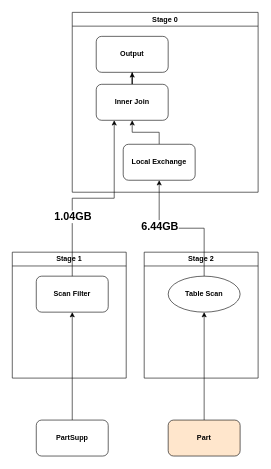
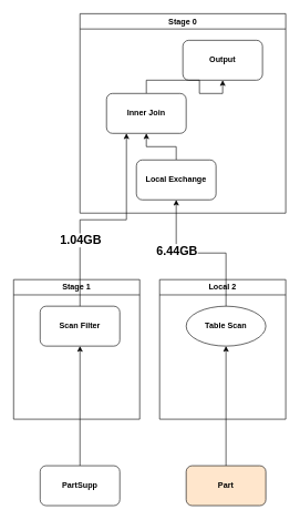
  <mxCell id="0" />
  <mxCell id="1" parent="0" />
  <mxCell id="2" value="Stage 0" style="swimlane;whiteSpace=wrap;html=1;" parent="1" vertex="1"><mxGeometry x="120" y="20" width="310" height="300" as="geometry" /></mxCell>
- <mxCell id="3" value="&lt;b&gt;Output&lt;/b&gt;" style="rounded=1;whiteSpace=wrap;html=1;" parent="2" vertex="1"><mxGeometry x="40" y="40" width="120" height="60" as="geometry" /></mxCell>
+ <mxCell id="3" value="&lt;b&gt;Output&lt;/b&gt;" style="rounded=1;whiteSpace=wrap;html=1;" parent="2" vertex="1"><mxGeometry x="155" y="40" width="120" height="60" as="geometry" /></mxCell>
  <mxCell id="4" style="edgeStyle=orthogonalEdgeStyle;rounded=0;orthogonalLoop=1;jettySize=auto;html=1;" parent="2" source="5" target="3" edge="1"><mxGeometry relative="1" as="geometry" /></mxCell>
  <mxCell id="5" value="&lt;b&gt;Inner Join&lt;/b&gt;" style="rounded=1;whiteSpace=wrap;html=1;" parent="2" vertex="1"><mxGeometry x="40" y="120" width="120" height="60" as="geometry" /></mxCell>
  <mxCell id="6" style="edgeStyle=orthogonalEdgeStyle;rounded=0;orthogonalLoop=1;jettySize=auto;html=1;entryX=0.5;entryY=1;entryDx=0;entryDy=0;" parent="2" source="7" target="5" edge="1"><mxGeometry relative="1" as="geometry" /></mxCell>
  <mxCell id="7" value="&lt;b&gt;Local Exchange&lt;/b&gt;" style="rounded=1;whiteSpace=wrap;html=1;" parent="2" vertex="1"><mxGeometry x="85" y="220" width="120" height="60" as="geometry" /></mxCell>
- <mxCell id="8" value="Stage 2" style="swimlane;whiteSpace=wrap;html=1;" parent="1" vertex="1"><mxGeometry x="240" y="420" width="190" height="210" as="geometry" /></mxCell>
+ <mxCell id="8" value="Local 2" style="swimlane;whiteSpace=wrap;html=1;" parent="1" vertex="1"><mxGeometry x="240" y="420" width="190" height="210" as="geometry" /></mxCell>
  <mxCell id="9" value="&lt;b&gt;Table Scan&lt;/b&gt;" style="ellipse;whiteSpace=wrap;html=1;" parent="8" vertex="1"><mxGeometry x="40" y="40" width="120" height="60" as="geometry" /></mxCell>
  <mxCell id="10" value="Stage 1" style="swimlane;whiteSpace=wrap;html=1;" parent="1" vertex="1"><mxGeometry x="20" y="420" width="190" height="210" as="geometry" /></mxCell>
  <mxCell id="11" value="&lt;b&gt;Scan Filter&lt;/b&gt;" style="rounded=1;whiteSpace=wrap;html=1;" parent="10" vertex="1"><mxGeometry x="40" y="40" width="120" height="60" as="geometry" /></mxCell>
  <mxCell id="12" style="edgeStyle=orthogonalEdgeStyle;rounded=0;orthogonalLoop=1;jettySize=auto;html=1;entryX=0.5;entryY=1;entryDx=0;entryDy=0;" parent="1" source="13" target="11" edge="1"><mxGeometry relative="1" as="geometry" /></mxCell>
  <mxCell id="13" value="&lt;b&gt;PartSupp&lt;/b&gt;" style="rounded=1;whiteSpace=wrap;html=1;" parent="1" vertex="1"><mxGeometry x="60" y="700" width="120" height="60" as="geometry" /></mxCell>
  <mxCell id="14" style="edgeStyle=orthogonalEdgeStyle;rounded=0;orthogonalLoop=1;jettySize=auto;html=1;entryX=0.5;entryY=1;entryDx=0;entryDy=0;" parent="1" source="15" target="9" edge="1"><mxGeometry relative="1" as="geometry" /></mxCell>
  <mxCell id="15" value="&lt;b&gt;Part&lt;/b&gt;" style="rounded=1;whiteSpace=wrap;html=1;fillColor=#ffe6cc;" parent="1" vertex="1"><mxGeometry x="280" y="700" width="120" height="60" as="geometry" /></mxCell>
  <mxCell id="16" style="edgeStyle=orthogonalEdgeStyle;rounded=0;orthogonalLoop=1;jettySize=auto;html=1;entryX=0.5;entryY=1;entryDx=0;entryDy=0;" parent="1" source="9" target="7" edge="1"><mxGeometry relative="1" as="geometry" /></mxCell>
  <mxCell id="17" value="&lt;b&gt;&lt;font style=&quot;font-size: 18px;&quot;&gt;6.44GB&lt;/font&gt;&lt;/b&gt;" style="edgeLabel;html=1;align=center;verticalAlign=middle;resizable=0;points=[];" parent="16" vertex="1" connectable="0"><mxGeometry x="0.565" y="-2" relative="1" as="geometry"><mxPoint x="-2" y="25" as="offset" /></mxGeometry></mxCell>
  <mxCell id="18" style="edgeStyle=orthogonalEdgeStyle;rounded=0;orthogonalLoop=1;jettySize=auto;html=1;entryX=0.25;entryY=1;entryDx=0;entryDy=0;" parent="1" source="11" target="5" edge="1"><mxGeometry relative="1" as="geometry"><mxPoint x="220" y="200" as="targetPoint" /></mxGeometry></mxCell>
  <mxCell id="19" value="&lt;b&gt;&lt;font style=&quot;font-size: 18px;&quot;&gt;1.04GB&lt;/font&gt;&lt;/b&gt;" style="edgeLabel;html=1;align=center;verticalAlign=middle;resizable=0;points=[];" parent="18" vertex="1" connectable="0"><mxGeometry x="0.208" relative="1" as="geometry"><mxPoint x="-69" y="30" as="offset" /></mxGeometry></mxCell>
